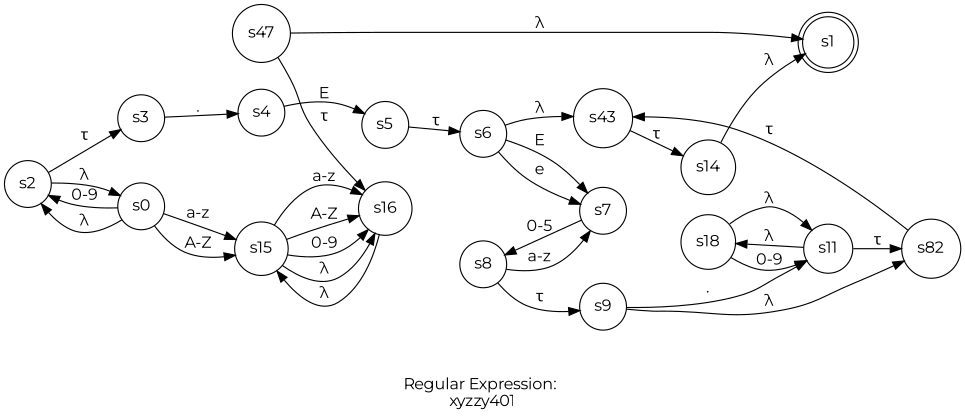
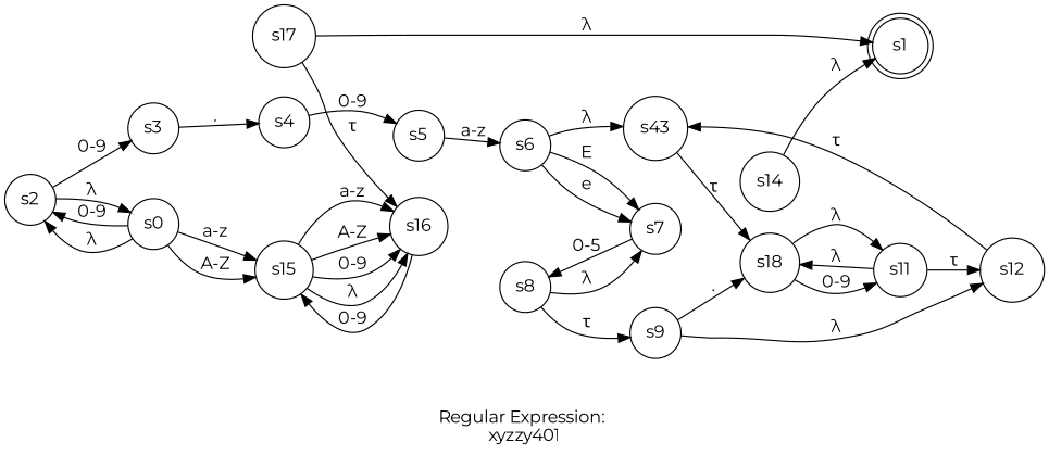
  digraph {
    fontname=Montserrat
    label="Regular Expression: \nxyzzy401"
    rankdir=LR
    node [fontname=Montserrat shape=circle]
    edge [fontname=Montserrat]
    s1 [shape=doublecircle]
    s0
    s2
    s15
    s3
    s16
    s4
    s5
    s6
    s7
    n11 [label=s43]
    s8
    s14
    s9
    n15 [label=s18]
-   s12 [label=s82]
+   s12
    s11
-   s17 [label=s47]
+   s17
    s0 -> s2 [label="0-9"]
    s0 -> s2 [label="λ"]
    s0 -> s15 [label="a-z"]
    s0 -> s15 [label="A-Z"]
    s2 -> s0 [label="λ"]
-   s2 -> s3 [label="τ"]
+   s2 -> s3 [label="0-9"]
    s15 -> s16 [label="a-z"]
    s15 -> s16 [label="A-Z"]
    s15 -> s16 [label="0-9"]
    s15 -> s16 [label="λ"]
    s3 -> s4 [label="."]
-   s16 -> s15 [label="λ"]
-   s4 -> s5 [label=E]
-   s5 -> s6 [label="τ"]
+   s16 -> s15 [label="0-9"]
+   s4 -> s5 [label="0-9"]
+   s5 -> s6 [label="a-z"]
    s6 -> s7 [label=e]
    s6 -> s7 [label=E]
    s6 -> n11 [label="λ"]
    s7 -> s8 [label="0-5"]
-   n11 -> s14 [label="τ"]
-   s8 -> s7 [label="a-z"]
+   n11 -> n15 [label="τ"]
+   s8 -> s7 [label="λ"]
    s8 -> s9 [label="τ"]
    s14 -> s1 [label="λ"]
-   s9 -> s11 [label="."]
+   s9 -> n15 [label="."]
    s9 -> s12 [label="λ"]
    n15 -> s11 [label="0-9"]
    n15 -> s11 [label="λ"]
    s12 -> n11 [label="τ"]
    s11 -> n15 [label="λ"]
    s11 -> s12 [label="τ"]
    s17 -> s1 [label="λ"]
    s17 -> s16 [label="τ"]
  }
